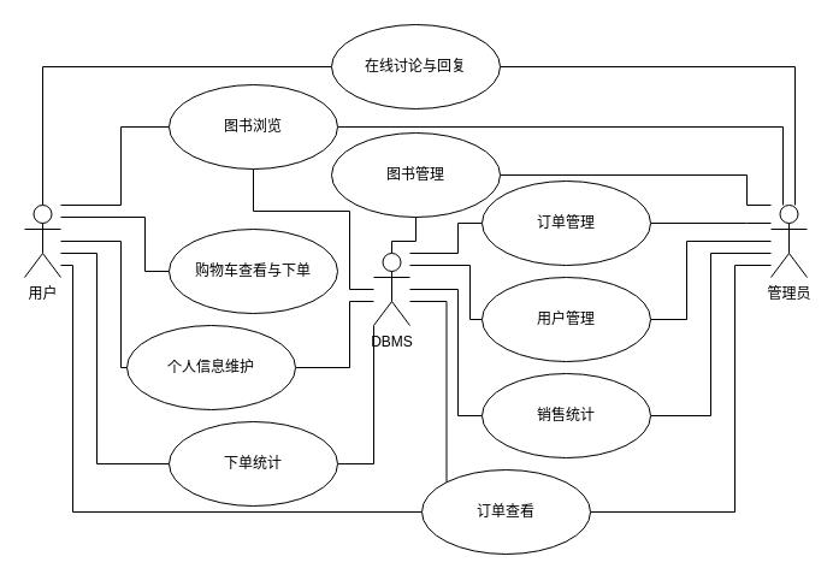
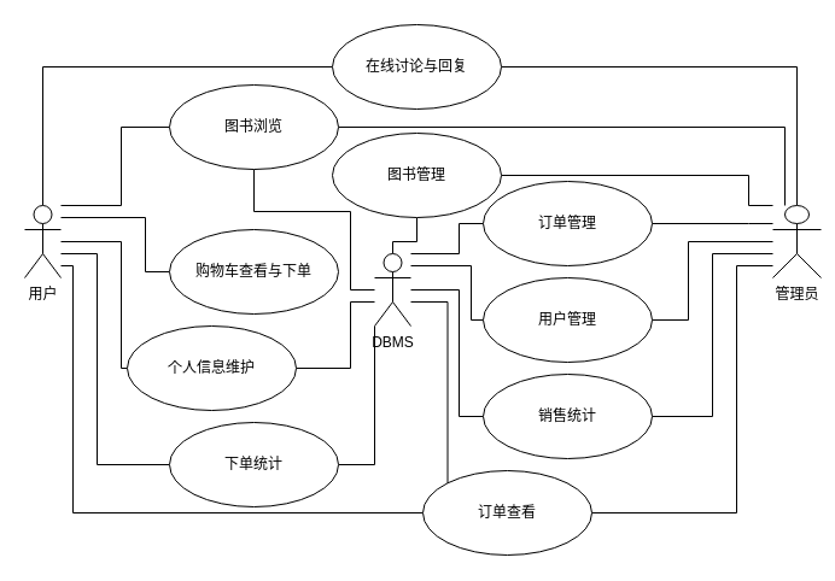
  <mxCell id="0" />
  <mxCell id="1" parent="0" />
  <mxCell id="2" style="edgeStyle=orthogonalEdgeStyle;rounded=0;orthogonalLoop=1;jettySize=auto;html=1;exitX=0;exitY=0.5;exitDx=0;exitDy=0;endArrow=none;endFill=0;" parent="1" source="4" target="5" edge="1"><mxGeometry relative="1" as="geometry"><Array as="points"><mxPoint x="35" y="55" /></Array></mxGeometry></mxCell>
  <mxCell id="3" style="edgeStyle=orthogonalEdgeStyle;rounded=0;orthogonalLoop=1;jettySize=auto;html=1;exitX=1;exitY=0.5;exitDx=0;exitDy=0;endArrow=none;endFill=0;" parent="1" source="4" target="34" edge="1"><mxGeometry relative="1" as="geometry"><mxPoint x="400" y="50" as="sourcePoint" /><Array as="points"><mxPoint x="660" y="55" /></Array></mxGeometry></mxCell>
  <mxCell id="4" value="在线讨论与回复" style="ellipse;whiteSpace=wrap;html=1;" parent="1" vertex="1"><mxGeometry x="275" y="20" width="140" height="70" as="geometry" /></mxCell>
  <mxCell id="5" value="用户" style="shape=umlActor;verticalLabelPosition=bottom;verticalAlign=top;html=1;" parent="1" vertex="1"><mxGeometry x="20" y="170" width="30" height="60" as="geometry" /></mxCell>
  <mxCell id="6" style="edgeStyle=orthogonalEdgeStyle;rounded=0;orthogonalLoop=1;jettySize=auto;html=1;exitX=1;exitY=0.5;exitDx=0;exitDy=0;endArrow=none;endFill=0;" parent="1" source="9" target="34" edge="1"><mxGeometry relative="1" as="geometry"><Array as="points"><mxPoint x="610" y="425" /><mxPoint x="610" y="220" /></Array></mxGeometry></mxCell>
  <mxCell id="7" style="edgeStyle=orthogonalEdgeStyle;rounded=0;orthogonalLoop=1;jettySize=auto;html=1;exitX=0;exitY=0.5;exitDx=0;exitDy=0;endArrow=none;endFill=0;" parent="1" source="9" target="5" edge="1"><mxGeometry relative="1" as="geometry"><Array as="points"><mxPoint x="60" y="425" /><mxPoint x="60" y="220" /></Array></mxGeometry></mxCell>
  <mxCell id="8" style="edgeStyle=orthogonalEdgeStyle;rounded=0;orthogonalLoop=1;jettySize=auto;html=1;exitX=0;exitY=0;exitDx=0;exitDy=0;endArrow=none;endFill=0;" parent="1" source="9" target="35" edge="1"><mxGeometry relative="1" as="geometry"><Array as="points"><mxPoint x="370" y="400" /><mxPoint x="370" y="250" /></Array></mxGeometry></mxCell>
  <mxCell id="9" value="订单查看" style="ellipse;whiteSpace=wrap;html=1;" parent="1" vertex="1"><mxGeometry x="350" y="390" width="140" height="70" as="geometry" /></mxCell>
  <mxCell id="10" style="edgeStyle=orthogonalEdgeStyle;rounded=0;orthogonalLoop=1;jettySize=auto;html=1;exitX=0;exitY=0.5;exitDx=0;exitDy=0;endArrow=none;endFill=0;" parent="1" source="11" target="5" edge="1"><mxGeometry relative="1" as="geometry"><Array as="points"><mxPoint x="120" y="225" /><mxPoint x="120" y="180" /></Array></mxGeometry></mxCell>
  <mxCell id="11" value="购物车查看与下单" style="ellipse;whiteSpace=wrap;html=1;" parent="1" vertex="1"><mxGeometry x="140" y="190" width="140" height="70" as="geometry" /></mxCell>
  <mxCell id="12" style="edgeStyle=orthogonalEdgeStyle;rounded=0;orthogonalLoop=1;jettySize=auto;html=1;exitX=0;exitY=0.5;exitDx=0;exitDy=0;endArrow=none;endFill=0;" parent="1" source="15" target="5" edge="1"><mxGeometry relative="1" as="geometry"><Array as="points"><mxPoint x="100" y="105" /><mxPoint x="100" y="170" /></Array></mxGeometry></mxCell>
  <mxCell id="13" style="edgeStyle=orthogonalEdgeStyle;rounded=0;orthogonalLoop=1;jettySize=auto;html=1;exitX=1;exitY=0.5;exitDx=0;exitDy=0;endArrow=none;endFill=0;" parent="1" source="15" target="34" edge="1"><mxGeometry relative="1" as="geometry"><mxPoint x="400" y="135" as="sourcePoint" /><Array as="points"><mxPoint x="650" y="105" /></Array></mxGeometry></mxCell>
  <mxCell id="14" style="edgeStyle=orthogonalEdgeStyle;rounded=0;orthogonalLoop=1;jettySize=auto;html=1;exitX=0.5;exitY=1;exitDx=0;exitDy=0;endArrow=none;endFill=0;" parent="1" source="15" target="35" edge="1"><mxGeometry relative="1" as="geometry"><Array as="points"><mxPoint x="210" y="175" /><mxPoint x="290" y="175" /><mxPoint x="290" y="240" /></Array></mxGeometry></mxCell>
  <mxCell id="15" value="图书浏览" style="ellipse;whiteSpace=wrap;html=1;" parent="1" vertex="1"><mxGeometry x="140" y="70" width="140" height="70" as="geometry" /></mxCell>
  <mxCell id="16" style="edgeStyle=orthogonalEdgeStyle;rounded=0;orthogonalLoop=1;jettySize=auto;html=1;exitX=1;exitY=0.5;exitDx=0;exitDy=0;endArrow=none;endFill=0;" parent="1" source="18" target="34" edge="1"><mxGeometry relative="1" as="geometry"><Array as="points"><mxPoint x="620" y="145" /><mxPoint x="620" y="170" /></Array></mxGeometry></mxCell>
  <mxCell id="17" style="edgeStyle=orthogonalEdgeStyle;rounded=0;orthogonalLoop=1;jettySize=auto;html=1;exitX=0.5;exitY=1;exitDx=0;exitDy=0;endArrow=none;endFill=0;" parent="1" source="18" target="35" edge="1"><mxGeometry relative="1" as="geometry" /></mxCell>
  <mxCell id="18" value="图书管理" style="ellipse;whiteSpace=wrap;html=1;" parent="1" vertex="1"><mxGeometry x="275" y="110" width="140" height="70" as="geometry" /></mxCell>
  <mxCell id="19" style="edgeStyle=orthogonalEdgeStyle;rounded=0;orthogonalLoop=1;jettySize=auto;html=1;exitX=1;exitY=0.5;exitDx=0;exitDy=0;endArrow=none;endFill=0;" parent="1" source="21" target="34" edge="1"><mxGeometry relative="1" as="geometry"><Array as="points"><mxPoint x="620" y="185" /><mxPoint x="620" y="185" /></Array></mxGeometry></mxCell>
  <mxCell id="20" style="edgeStyle=orthogonalEdgeStyle;rounded=0;orthogonalLoop=1;jettySize=auto;html=1;exitX=0;exitY=0.5;exitDx=0;exitDy=0;endArrow=none;endFill=0;" parent="1" source="21" target="35" edge="1"><mxGeometry relative="1" as="geometry"><Array as="points"><mxPoint x="380" y="185" /><mxPoint x="380" y="210" /></Array></mxGeometry></mxCell>
  <mxCell id="21" value="订单管理" style="ellipse;whiteSpace=wrap;html=1;" parent="1" vertex="1"><mxGeometry x="400" y="150" width="140" height="70" as="geometry" /></mxCell>
  <mxCell id="22" style="edgeStyle=orthogonalEdgeStyle;rounded=0;orthogonalLoop=1;jettySize=auto;html=1;exitX=1;exitY=0.5;exitDx=0;exitDy=0;endArrow=none;endFill=0;" parent="1" source="24" target="34" edge="1"><mxGeometry relative="1" as="geometry"><Array as="points"><mxPoint x="570" y="265" /><mxPoint x="570" y="200" /></Array></mxGeometry></mxCell>
  <mxCell id="23" style="edgeStyle=orthogonalEdgeStyle;rounded=0;orthogonalLoop=1;jettySize=auto;html=1;exitX=0;exitY=0.5;exitDx=0;exitDy=0;endArrow=none;endFill=0;" parent="1" source="24" target="35" edge="1"><mxGeometry relative="1" as="geometry"><Array as="points"><mxPoint x="390" y="265" /><mxPoint x="390" y="220" /></Array></mxGeometry></mxCell>
  <mxCell id="24" value="用户管理" style="ellipse;whiteSpace=wrap;html=1;" parent="1" vertex="1"><mxGeometry x="400" y="230" width="140" height="70" as="geometry" /></mxCell>
  <mxCell id="25" style="edgeStyle=orthogonalEdgeStyle;rounded=0;orthogonalLoop=1;jettySize=auto;html=1;exitX=0;exitY=0.5;exitDx=0;exitDy=0;endArrow=none;endFill=0;" parent="1" source="27" target="5" edge="1"><mxGeometry relative="1" as="geometry"><Array as="points"><mxPoint x="100" y="305" /><mxPoint x="100" y="200" /></Array></mxGeometry></mxCell>
  <mxCell id="26" style="edgeStyle=orthogonalEdgeStyle;rounded=0;orthogonalLoop=1;jettySize=auto;html=1;exitX=1;exitY=0.5;exitDx=0;exitDy=0;endArrow=none;endFill=0;" parent="1" source="27" target="35" edge="1"><mxGeometry relative="1" as="geometry"><Array as="points"><mxPoint x="290" y="305" /><mxPoint x="290" y="250" /></Array></mxGeometry></mxCell>
  <mxCell id="27" value="个人信息维护" style="ellipse;whiteSpace=wrap;html=1;" parent="1" vertex="1"><mxGeometry x="105" y="270" width="140" height="70" as="geometry" /></mxCell>
  <mxCell id="28" style="edgeStyle=orthogonalEdgeStyle;rounded=0;orthogonalLoop=1;jettySize=auto;html=1;exitX=0;exitY=0.5;exitDx=0;exitDy=0;endArrow=none;endFill=0;" parent="1" source="30" target="5" edge="1"><mxGeometry relative="1" as="geometry"><Array as="points"><mxPoint x="80" y="385" /><mxPoint x="80" y="210" /></Array></mxGeometry></mxCell>
  <mxCell id="29" style="edgeStyle=orthogonalEdgeStyle;rounded=0;orthogonalLoop=1;jettySize=auto;html=1;exitX=1;exitY=0.5;exitDx=0;exitDy=0;endArrow=none;endFill=0;" parent="1" source="30" target="35" edge="1"><mxGeometry relative="1" as="geometry"><Array as="points"><mxPoint x="310" y="385" /><mxPoint x="310" y="260" /></Array></mxGeometry></mxCell>
  <mxCell id="30" value="下单统计" style="ellipse;whiteSpace=wrap;html=1;" parent="1" vertex="1"><mxGeometry x="140" y="350" width="140" height="70" as="geometry" /></mxCell>
  <mxCell id="31" style="edgeStyle=orthogonalEdgeStyle;rounded=0;orthogonalLoop=1;jettySize=auto;html=1;exitX=1;exitY=0.5;exitDx=0;exitDy=0;endArrow=none;endFill=0;" parent="1" source="33" target="34" edge="1"><mxGeometry relative="1" as="geometry"><Array as="points"><mxPoint x="590" y="345" /><mxPoint x="590" y="210" /></Array></mxGeometry></mxCell>
  <mxCell id="32" style="edgeStyle=orthogonalEdgeStyle;rounded=0;orthogonalLoop=1;jettySize=auto;html=1;exitX=0;exitY=0.5;exitDx=0;exitDy=0;endArrow=none;endFill=0;" parent="1" source="33" target="35" edge="1"><mxGeometry relative="1" as="geometry"><Array as="points"><mxPoint x="380" y="345" /><mxPoint x="380" y="240" /></Array></mxGeometry></mxCell>
  <mxCell id="33" value="销售统计" style="ellipse;whiteSpace=wrap;html=1;" parent="1" vertex="1"><mxGeometry x="400" y="310" width="140" height="70" as="geometry" /></mxCell>
- <mxCell id="34" value="管理员" style="shape=umlActor;verticalLabelPosition=bottom;verticalAlign=top;html=1;" parent="1" vertex="1"><mxGeometry x="640" y="170" width="30" height="60" as="geometry" /></mxCell>
+ <mxCell id="34" value="管理员" style="shape=umlActor;verticalLabelPosition=bottom;verticalAlign=top;html=1;" parent="1" vertex="1"><mxGeometry x="640" y="170" width="40" height="60" as="geometry" /></mxCell>
  <mxCell id="35" value="DBMS" style="shape=umlActor;verticalLabelPosition=bottom;verticalAlign=top;html=1;" parent="1" vertex="1"><mxGeometry x="310" y="210" width="30" height="60" as="geometry" /></mxCell>
